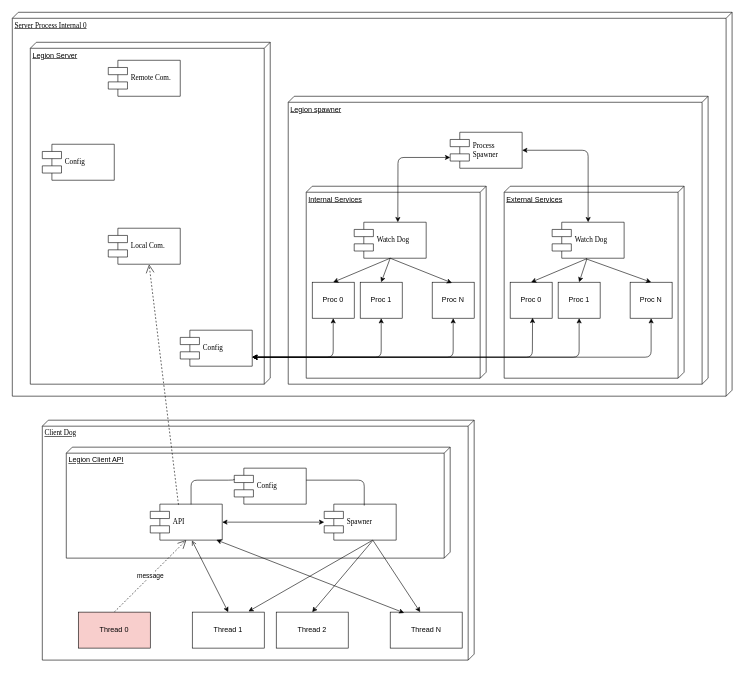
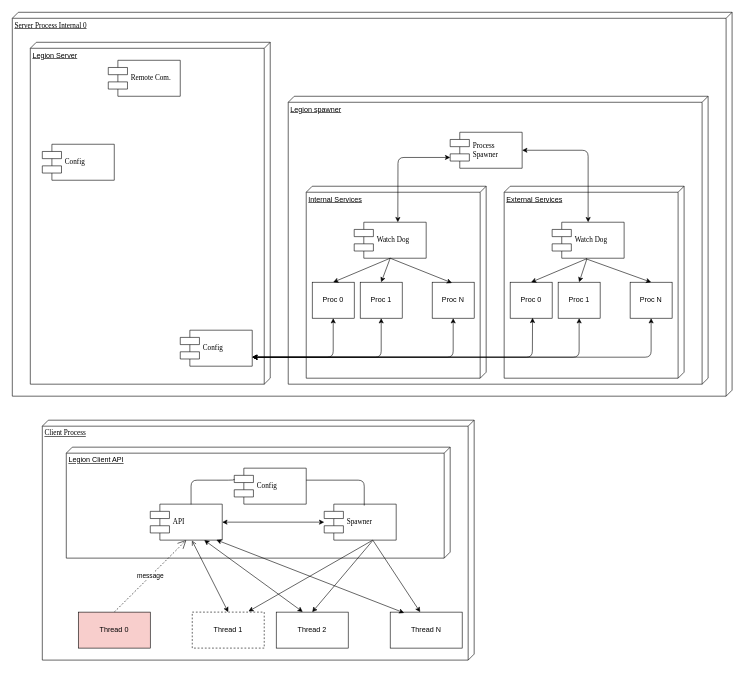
  <mxCell id="0" />
  <mxCell id="1" parent="0" />
  <mxCell id="2" value="Server Process Internal 0" style="verticalAlign=top;align=left;spacingTop=8;spacingLeft=2;spacingRight=12;shape=cube;size=10;direction=south;fontStyle=4;html=1;rounded=0;shadow=0;comic=0;labelBackgroundColor=none;strokeWidth=1;fontFamily=Verdana;fontSize=12" parent="1" vertex="1"><mxGeometry x="20" y="20" width="1200" height="640" as="geometry" /></mxCell>
  <mxCell id="3" value="Legion Server" style="verticalAlign=top;align=left;spacingTop=8;spacingLeft=2;spacingRight=12;shape=cube;size=10;direction=south;fontStyle=4;html=1;" vertex="1" parent="1"><mxGeometry x="50" y="70" width="400" height="570" as="geometry" /></mxCell>
- <mxCell id="4" value="&lt;div&gt;Client Dog&lt;/div&gt;&lt;div&gt;&lt;br&gt;&lt;/div&gt;" style="verticalAlign=top;align=left;spacingTop=8;spacingLeft=2;spacingRight=12;shape=cube;size=10;direction=south;fontStyle=4;html=1;rounded=0;shadow=0;comic=0;labelBackgroundColor=none;strokeWidth=1;fontFamily=Verdana;fontSize=12" parent="1" vertex="1"><mxGeometry x="70" y="700" width="720" height="400" as="geometry" /></mxCell>
+ <mxCell id="4" value="&lt;div&gt;Client Process&lt;/div&gt;&lt;div&gt;&lt;br&gt;&lt;/div&gt;" style="verticalAlign=top;align=left;spacingTop=8;spacingLeft=2;spacingRight=12;shape=cube;size=10;direction=south;fontStyle=4;html=1;rounded=0;shadow=0;comic=0;labelBackgroundColor=none;strokeWidth=1;fontFamily=Verdana;fontSize=12" parent="1" vertex="1"><mxGeometry x="70" y="700" width="720" height="400" as="geometry" /></mxCell>
  <mxCell id="5" value="Legion Client API" style="verticalAlign=top;align=left;spacingTop=8;spacingLeft=2;spacingRight=12;shape=cube;size=10;direction=south;fontStyle=4;html=1;" parent="1" vertex="1"><mxGeometry x="110" y="745" width="640" height="185" as="geometry" /></mxCell>
- <mxCell id="6" value="Local Com." style="shape=component;align=left;spacingLeft=36;rounded=0;shadow=0;comic=0;labelBackgroundColor=none;strokeWidth=1;fontFamily=Verdana;fontSize=12;html=1;" parent="1" vertex="1"><mxGeometry x="180" y="380" width="120" height="60" as="geometry" /></mxCell>
  <mxCell id="7" value="API" style="shape=component;align=left;spacingLeft=36;rounded=0;shadow=0;comic=0;labelBackgroundColor=none;strokeWidth=1;fontFamily=Verdana;fontSize=12;html=1;" parent="1" vertex="1"><mxGeometry x="250" y="840" width="120" height="60" as="geometry" /></mxCell>
  <mxCell id="8" value="Config" style="shape=component;align=left;spacingLeft=36;rounded=0;shadow=0;comic=0;labelBackgroundColor=none;strokeWidth=1;fontFamily=Verdana;fontSize=12;html=1;" parent="1" vertex="1"><mxGeometry x="390" y="780" width="120" height="60" as="geometry" /></mxCell>
  <mxCell id="9" value="Spawner" style="shape=component;align=left;spacingLeft=36;rounded=0;shadow=0;comic=0;labelBackgroundColor=none;strokeWidth=1;fontFamily=Verdana;fontSize=12;html=1;" parent="1" vertex="1"><mxGeometry x="540" y="840" width="120" height="60" as="geometry" /></mxCell>
  <mxCell id="10" value="message" style="endArrow=open;endSize=12;dashed=1;html=1;exitX=0.5;exitY=0;exitDx=0;exitDy=0;entryX=0.5;entryY=1;entryDx=0;entryDy=0;" parent="1" target="7" edge="1"><mxGeometry width="160" relative="1" as="geometry"><mxPoint x="190" y="1020" as="sourcePoint" /><mxPoint x="360" y="960" as="targetPoint" /></mxGeometry></mxCell>
  <mxCell id="11" value="" style="endArrow=classic;html=1;entryX=0.781;entryY=-0.019;entryDx=0;entryDy=0;entryPerimeter=0;exitX=0.675;exitY=1;exitDx=0;exitDy=0;exitPerimeter=0;" parent="1" source="9" target="19" edge="1"><mxGeometry width="50" height="50" relative="1" as="geometry"><mxPoint x="850" y="990" as="sourcePoint" /><mxPoint x="413.04" y="1023" as="targetPoint" /></mxGeometry></mxCell>
  <mxCell id="12" value="" style="endArrow=classic;html=1;entryX=0.5;entryY=0;entryDx=0;entryDy=0;exitX=0.667;exitY=1.028;exitDx=0;exitDy=0;exitPerimeter=0;" parent="1" source="9" edge="1"><mxGeometry width="50" height="50" relative="1" as="geometry"><mxPoint x="622" y="901" as="sourcePoint" /><mxPoint x="520" y="1020" as="targetPoint" /></mxGeometry></mxCell>
  <mxCell id="13" value="" style="endArrow=classic;html=1;entryX=0.5;entryY=0;entryDx=0;entryDy=0;exitX=0.675;exitY=1;exitDx=0;exitDy=0;exitPerimeter=0;" parent="1" source="9" edge="1"><mxGeometry width="50" height="50" relative="1" as="geometry"><mxPoint x="621.04" y="907" as="sourcePoint" /><mxPoint x="700" y="1020" as="targetPoint" /></mxGeometry></mxCell>
  <mxCell id="14" value="" style="endArrow=classic;startArrow=classic;html=1;" parent="1" source="7" target="9" edge="1"><mxGeometry width="50" height="50" relative="1" as="geometry"><mxPoint x="440" y="920" as="sourcePoint" /><mxPoint x="490" y="870" as="targetPoint" /></mxGeometry></mxCell>
  <mxCell id="15" value="" style="endArrow=none;html=1;edgeStyle=orthogonalEdgeStyle;exitX=0.567;exitY=0.007;exitDx=0;exitDy=0;exitPerimeter=0;entryX=0;entryY=0.3;entryDx=0;entryDy=0;" parent="1" source="7" target="8" edge="1"><mxGeometry relative="1" as="geometry"><mxPoint x="280" y="830" as="sourcePoint" /><mxPoint x="440" y="830" as="targetPoint" /><Array as="points"><mxPoint x="318" y="800" /><mxPoint x="390" y="800" /></Array></mxGeometry></mxCell>
  <mxCell id="16" value="" style="endArrow=none;html=1;edgeStyle=orthogonalEdgeStyle;exitX=1;exitY=0.333;exitDx=0;exitDy=0;exitPerimeter=0;entryX=0.556;entryY=0.039;entryDx=0;entryDy=0;entryPerimeter=0;" parent="1" source="8" target="9" edge="1"><mxGeometry relative="1" as="geometry"><mxPoint x="540" y="800" as="sourcePoint" /><mxPoint x="700" y="800" as="targetPoint" /><Array as="points"><mxPoint x="607" y="800" /><mxPoint x="607" y="842" /></Array></mxGeometry></mxCell>
- <mxCell id="17" value="" style="endArrow=open;endSize=12;dashed=1;html=1;exitX=0.392;exitY=0.017;exitDx=0;exitDy=0;exitPerimeter=0;entryX=0.567;entryY=1.007;entryDx=0;entryDy=0;entryPerimeter=0;" parent="1" source="7" target="6" edge="1"><mxGeometry width="160" relative="1" as="geometry"><mxPoint x="150" y="610" as="sourcePoint" /><mxPoint x="310" y="610" as="targetPoint" /></mxGeometry></mxCell>
  <mxCell id="18" value="&lt;div&gt;Thread 0&lt;/div&gt;" style="rounded=0;whiteSpace=wrap;html=1;fillColor=#f8cecc;" vertex="1" parent="1"><mxGeometry x="130" y="1020" width="120" height="60" as="geometry" /></mxCell>
- <mxCell id="19" value="&lt;div&gt;Thread 1&lt;br&gt;&lt;/div&gt;" style="rounded=0;whiteSpace=wrap;html=1;" vertex="1" parent="1"><mxGeometry x="320" y="1020" width="120" height="60" as="geometry" /></mxCell>
+ <mxCell id="19" value="&lt;div&gt;Thread 1&lt;br&gt;&lt;/div&gt;" style="rounded=0;whiteSpace=wrap;html=1;dashed=1;" vertex="1" parent="1"><mxGeometry x="320" y="1020" width="120" height="60" as="geometry" /></mxCell>
  <mxCell id="20" value="&lt;div&gt;Thread 2&lt;br&gt;&lt;/div&gt;" style="rounded=0;whiteSpace=wrap;html=1;" vertex="1" parent="1"><mxGeometry x="460" y="1020" width="120" height="60" as="geometry" /></mxCell>
  <mxCell id="21" value="&lt;div&gt;Thread N&lt;br&gt;&lt;/div&gt;" style="rounded=0;whiteSpace=wrap;html=1;" vertex="1" parent="1"><mxGeometry x="650" y="1020" width="120" height="60" as="geometry" /></mxCell>
  <mxCell id="22" value="" style="endArrow=open;startArrow=classic;html=1;exitX=0.5;exitY=0;exitDx=0;exitDy=0;entryX=0.58;entryY=1.012;entryDx=0;entryDy=0;entryPerimeter=0;" edge="1" parent="1" source="19" target="7"><mxGeometry width="50" height="50" relative="1" as="geometry"><mxPoint x="330" y="990" as="sourcePoint" /><mxPoint x="380" y="940" as="targetPoint" /></mxGeometry></mxCell>
+ <mxCell id="23" value="" style="endArrow=classic;startArrow=classic;html=1;exitX=0.368;exitY=-0.007;exitDx=0;exitDy=0;exitPerimeter=0;entryX=0.75;entryY=1;entryDx=0;entryDy=0;" edge="1" parent="1" source="20" target="7"><mxGeometry width="50" height="50" relative="1" as="geometry"><mxPoint x="420" y="960" as="sourcePoint" /><mxPoint x="470" y="910" as="targetPoint" /></mxGeometry></mxCell>
  <mxCell id="24" value="" style="endArrow=classic;startArrow=classic;html=1;exitX=0.194;exitY=0.021;exitDx=0;exitDy=0;exitPerimeter=0;entryX=0.918;entryY=0.993;entryDx=0;entryDy=0;entryPerimeter=0;" edge="1" parent="1" source="21" target="7"><mxGeometry width="50" height="50" relative="1" as="geometry"><mxPoint x="470" y="950" as="sourcePoint" /><mxPoint x="520" y="900" as="targetPoint" /></mxGeometry></mxCell>
  <mxCell id="25" value="Config" style="shape=component;align=left;spacingLeft=36;rounded=0;shadow=0;comic=0;labelBackgroundColor=none;strokeWidth=1;fontFamily=Verdana;fontSize=12;html=1;" vertex="1" parent="1"><mxGeometry x="70" y="240" width="120" height="60" as="geometry" /></mxCell>
  <mxCell id="26" value="Remote Com." style="shape=component;align=left;spacingLeft=36;rounded=0;shadow=0;comic=0;labelBackgroundColor=none;strokeWidth=1;fontFamily=Verdana;fontSize=12;html=1;" vertex="1" parent="1"><mxGeometry x="180" y="100" width="120" height="60" as="geometry" /></mxCell>
  <mxCell id="27" value="&lt;div&gt;Legion spawner&lt;/div&gt;" style="verticalAlign=top;align=left;spacingTop=8;spacingLeft=2;spacingRight=12;shape=cube;size=10;direction=south;fontStyle=4;html=1;" vertex="1" parent="1"><mxGeometry x="480" y="160" width="700" height="480" as="geometry" /></mxCell>
  <mxCell id="28" value="Internal Services" style="verticalAlign=top;align=left;spacingTop=8;spacingLeft=2;spacingRight=12;shape=cube;size=10;direction=south;fontStyle=4;html=1;" vertex="1" parent="1"><mxGeometry x="510" y="310" width="300" height="320" as="geometry" /></mxCell>
  <mxCell id="29" value="External Services" style="verticalAlign=top;align=left;spacingTop=8;spacingLeft=2;spacingRight=12;shape=cube;size=10;direction=south;fontStyle=4;html=1;" vertex="1" parent="1"><mxGeometry x="840" y="310" width="300" height="320" as="geometry" /></mxCell>
  <mxCell id="30" value="Proc 0" style="rounded=0;whiteSpace=wrap;html=1;" vertex="1" parent="1"><mxGeometry x="520" y="470" width="70" height="60" as="geometry" /></mxCell>
  <mxCell id="31" value="Proc 1" style="rounded=0;whiteSpace=wrap;html=1;" vertex="1" parent="1"><mxGeometry x="600" y="470" width="70" height="60" as="geometry" /></mxCell>
  <mxCell id="32" value="Proc N" style="rounded=0;whiteSpace=wrap;html=1;" vertex="1" parent="1"><mxGeometry x="720" y="470" width="70" height="60" as="geometry" /></mxCell>
  <mxCell id="33" value="Proc 0" style="rounded=0;whiteSpace=wrap;html=1;" vertex="1" parent="1"><mxGeometry x="850" y="470" width="70" height="60" as="geometry" /></mxCell>
  <mxCell id="34" value="Proc 1" style="rounded=0;whiteSpace=wrap;html=1;" vertex="1" parent="1"><mxGeometry x="930" y="470" width="70" height="60" as="geometry" /></mxCell>
  <mxCell id="35" value="Proc N" style="rounded=0;whiteSpace=wrap;html=1;" vertex="1" parent="1"><mxGeometry x="1050" y="470" width="70" height="60" as="geometry" /></mxCell>
  <mxCell id="36" value="Config" style="shape=component;align=left;spacingLeft=36;rounded=0;shadow=0;comic=0;labelBackgroundColor=none;strokeWidth=1;fontFamily=Verdana;fontSize=12;html=1;" vertex="1" parent="1"><mxGeometry x="300" y="550" width="120" height="60" as="geometry" /></mxCell>
  <mxCell id="37" value="&lt;div&gt;Process&lt;/div&gt;&lt;div&gt;Spawner&lt;/div&gt;" style="shape=component;align=left;spacingLeft=36;rounded=0;shadow=0;comic=0;labelBackgroundColor=none;strokeWidth=1;fontFamily=Verdana;fontSize=12;html=1;" vertex="1" parent="1"><mxGeometry x="750" y="220" width="120" height="60" as="geometry" /></mxCell>
  <mxCell id="38" value="Watch Dog" style="shape=component;align=left;spacingLeft=36;rounded=0;shadow=0;comic=0;labelBackgroundColor=none;strokeWidth=1;fontFamily=Verdana;fontSize=12;html=1;" vertex="1" parent="1"><mxGeometry x="590" y="370" width="120" height="60" as="geometry" /></mxCell>
  <mxCell id="39" value="Watch Dog" style="shape=component;align=left;spacingLeft=36;rounded=0;shadow=0;comic=0;labelBackgroundColor=none;strokeWidth=1;fontFamily=Verdana;fontSize=12;html=1;" vertex="1" parent="1"><mxGeometry x="920" y="370" width="120" height="60" as="geometry" /></mxCell>
  <mxCell id="40" value="" style="endArrow=classic;startArrow=classic;html=1;entryX=0;entryY=0.7;entryDx=0;entryDy=0;exitX=0.606;exitY=0;exitDx=0;exitDy=0;exitPerimeter=0;" edge="1" parent="1" source="38" target="37"><mxGeometry width="50" height="50" relative="1" as="geometry"><mxPoint x="710" y="370" as="sourcePoint" /><mxPoint x="760" as="targetPoint" y="320" /><Array as="points"><mxPoint x="663" y="262" /></Array></mxGeometry></mxCell>
  <mxCell id="41" value="" style="endArrow=classic;startArrow=classic;html=1;exitX=0.5;exitY=0;exitDx=0;exitDy=0;entryX=1;entryY=0.5;entryDx=0;entryDy=0;" edge="1" parent="1" source="39" target="37"><mxGeometry width="50" height="50" relative="1" as="geometry"><mxPoint x="950" y="300" as="sourcePoint" /><mxPoint x="1000" y="250" as="targetPoint" /><Array as="points"><mxPoint x="980" y="250" /></Array></mxGeometry></mxCell>
  <mxCell id="42" value="" style="endArrow=classic;html=1;entryX=0.5;entryY=0;entryDx=0;entryDy=0;exitX=0.5;exitY=1;exitDx=0;exitDy=0;" edge="1" parent="1" source="38" target="30"><mxGeometry width="50" height="50" relative="1" as="geometry"><mxPoint x="530" y="460" as="sourcePoint" /><mxPoint x="580" y="410" as="targetPoint" /></mxGeometry></mxCell>
  <mxCell id="43" value="" style="endArrow=classic;html=1;entryX=0.5;entryY=0;entryDx=0;entryDy=0;exitX=0.5;exitY=1;exitDx=0;exitDy=0;" edge="1" parent="1" source="38" target="31"><mxGeometry width="50" height="50" relative="1" as="geometry"><mxPoint x="720" y="490" as="sourcePoint" /><mxPoint x="770" y="440" as="targetPoint" /></mxGeometry></mxCell>
  <mxCell id="44" value="" style="endArrow=classic;html=1;entryX=0.471;entryY=0.019;entryDx=0;entryDy=0;entryPerimeter=0;" edge="1" parent="1" target="32"><mxGeometry width="50" height="50" relative="1" as="geometry"><mxPoint x="650" y="430" as="sourcePoint" /><mxPoint x="720" y="440" as="targetPoint" /></mxGeometry></mxCell>
  <mxCell id="45" value="" style="endArrow=classic;html=1;entryX=0.5;entryY=0;entryDx=0;entryDy=0;exitX=0.484;exitY=1.011;exitDx=0;exitDy=0;exitPerimeter=0;" edge="1" parent="1" source="39" target="33"><mxGeometry width="50" height="50" relative="1" as="geometry"><mxPoint x="960" y="470" as="sourcePoint" /><mxPoint x="1010" y="420" as="targetPoint" /></mxGeometry></mxCell>
  <mxCell id="46" value="" style="endArrow=classic;html=1;entryX=0.5;entryY=0;entryDx=0;entryDy=0;exitX=0.482;exitY=1.023;exitDx=0;exitDy=0;exitPerimeter=0;" edge="1" parent="1" source="39" target="34"><mxGeometry width="50" height="50" relative="1" as="geometry"><mxPoint x="990" y="430" as="sourcePoint" /><mxPoint x="910" y="470" as="targetPoint" /></mxGeometry></mxCell>
  <mxCell id="47" value="" style="endArrow=classic;html=1;exitX=0.472;exitY=1.017;exitDx=0;exitDy=0;exitPerimeter=0;entryX=0.5;entryY=0;entryDx=0;entryDy=0;" edge="1" parent="1" source="39" target="35"><mxGeometry width="50" height="50" relative="1" as="geometry"><mxPoint x="1000" y="500" as="sourcePoint" /><mxPoint x="1050" y="450" as="targetPoint" /></mxGeometry></mxCell>
  <mxCell id="48" value="" style="endArrow=classic;startArrow=classic;html=1;entryX=0.5;entryY=1;entryDx=0;entryDy=0;exitX=1;exitY=0.75;exitDx=0;exitDy=0;" edge="1" parent="1" source="36" target="35"><mxGeometry width="50" height="50" relative="1" as="geometry"><mxPoint x="990" y="610" as="sourcePoint" /><mxPoint x="1040" y="560" as="targetPoint" /><Array as="points"><mxPoint x="1085" y="595" /></Array></mxGeometry></mxCell>
  <mxCell id="49" value="" style="endArrow=classic;startArrow=classic;html=1;entryX=0.5;entryY=1;entryDx=0;entryDy=0;exitX=1;exitY=0.75;exitDx=0;exitDy=0;" edge="1" parent="1" source="36" target="30"><mxGeometry width="50" height="50" relative="1" as="geometry"><mxPoint x="420" y="600" as="sourcePoint" /><mxPoint x="580" y="550" as="targetPoint" /><Array as="points"><mxPoint x="555" y="595" /></Array></mxGeometry></mxCell>
  <mxCell id="50" value="" style="endArrow=classic;startArrow=classic;html=1;entryX=0.5;entryY=1;entryDx=0;entryDy=0;exitX=1;exitY=0.75;exitDx=0;exitDy=0;" edge="1" parent="1" source="36" target="31"><mxGeometry width="50" height="50" relative="1" as="geometry"><mxPoint x="420" y="600" as="sourcePoint" /><mxPoint x="640" y="540" as="targetPoint" /><Array as="points"><mxPoint x="635" y="595" /></Array></mxGeometry></mxCell>
  <mxCell id="51" value="" style="endArrow=classic;startArrow=classic;html=1;entryX=0.5;entryY=1;entryDx=0;entryDy=0;exitX=1;exitY=0.75;exitDx=0;exitDy=0;" edge="1" parent="1" source="36" target="32"><mxGeometry width="50" height="50" relative="1" as="geometry"><mxPoint x="680" y="590" as="sourcePoint" /><mxPoint x="730" y="540" as="targetPoint" /><Array as="points"><mxPoint x="755" y="595" /></Array></mxGeometry></mxCell>
  <mxCell id="52" value="" style="endArrow=classic;startArrow=classic;html=1;entryX=0.533;entryY=0.989;entryDx=0;entryDy=0;entryPerimeter=0;exitX=1;exitY=0.75;exitDx=0;exitDy=0;" edge="1" parent="1" source="36" target="33"><mxGeometry width="50" height="50" relative="1" as="geometry"><mxPoint x="420" y="600" as="sourcePoint" /><mxPoint x="910" y="540" as="targetPoint" /><Array as="points"><mxPoint x="887" y="595" /></Array></mxGeometry></mxCell>
  <mxCell id="53" value="" style="endArrow=classic;startArrow=classic;html=1;exitX=1;exitY=0.75;exitDx=0;exitDy=0;entryX=0.5;entryY=1;entryDx=0;entryDy=0;" edge="1" parent="1" source="36" target="34"><mxGeometry width="50" height="50" relative="1" as="geometry"><mxPoint x="940" y="590" as="sourcePoint" /><mxPoint x="990" y="540" as="targetPoint" /><Array as="points"><mxPoint x="965" y="595" /></Array></mxGeometry></mxCell>
